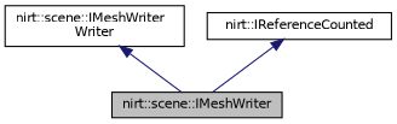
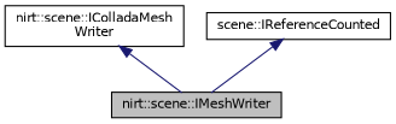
  digraph {
    node [color=black fillcolor=white fontname=Helvetica fontsize=10 shape=record style=filled]
    edge [color=midnightblue dir=back fontname=Helvetica fontsize=10 labelfontname=Helvetica labelfontsize=10 style=solid]
    n1 [fillcolor=grey75 fontcolor=black height=0.2 label="nirt::scene::IMeshWriter" width=0.4]
-   n2 [height=0.2 label="nirt::scene::IMeshWriter\lWriter" width=0.4]
-   n3 [height=0.2 label="nirt::IReferenceCounted" width=0.4]
+   n2 [height=0.2 label="nirt::scene::IColladaMesh\lWriter" width=0.4]
+   n3 [height=0.2 label="scene::IReferenceCounted" width=0.4]
    n2 -> n1
    n3 -> n1
  }
